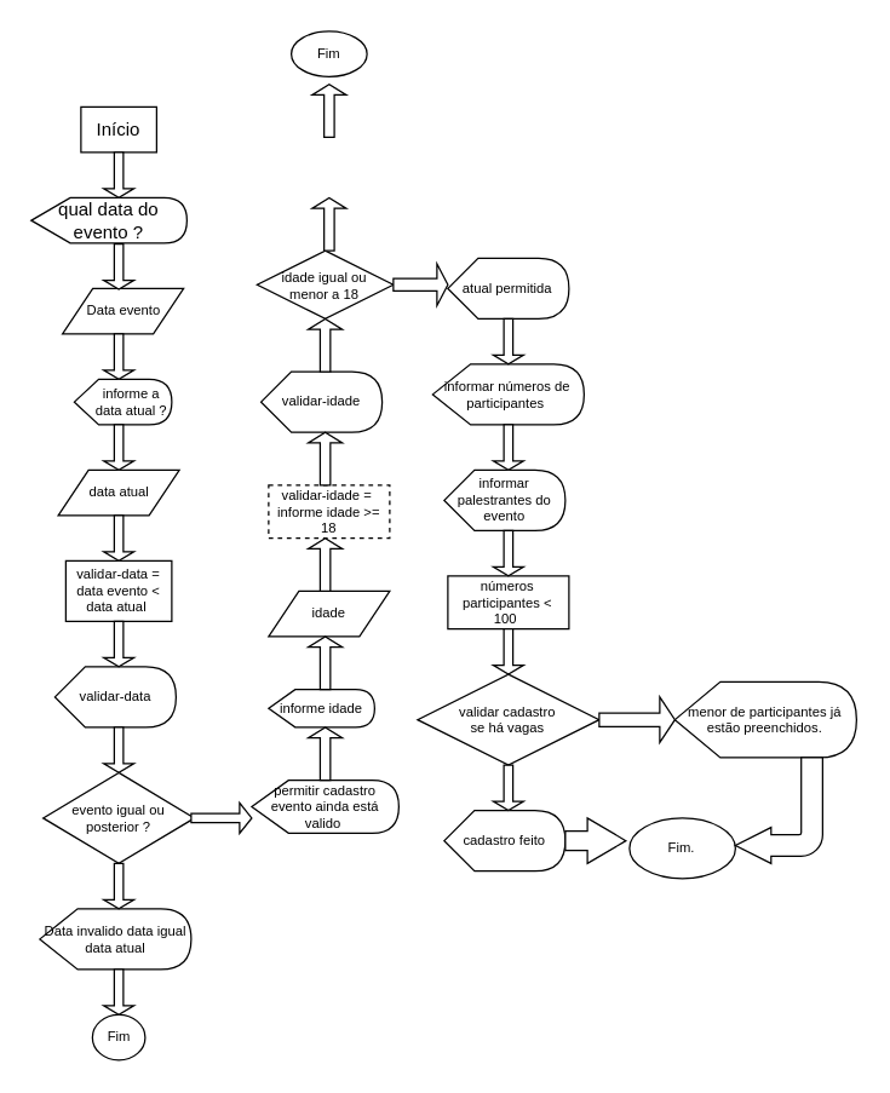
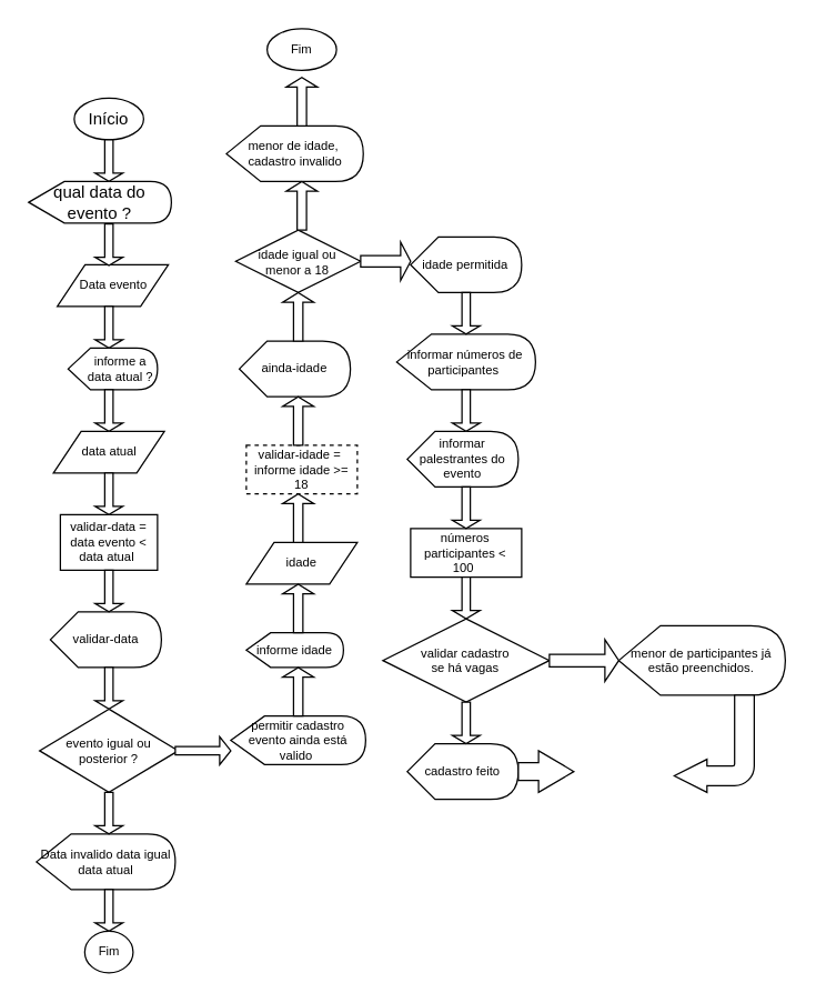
  <mxCell id="0" />
  <mxCell id="1" parent="0" />
- <mxCell id="2" value="&lt;span style=&quot;&quot;&gt;Início&lt;/span&gt;" style="whiteSpace=wrap;html=1;rounded=0;" vertex="1" parent="1"><mxGeometry x="53" y="70" width="50" height="30" as="geometry" /></mxCell>
+ <mxCell id="2" value="&lt;span style=&quot;&quot;&gt;Início&lt;/span&gt;" style="ellipse;whiteSpace=wrap;html=1;" vertex="1" parent="1"><mxGeometry x="53" y="70" width="50" height="30" as="geometry" /></mxCell>
  <mxCell id="3" value="&lt;span style=&quot;&quot;&gt;qual data&amp;nbsp;&lt;/span&gt;&lt;span style=&quot;&quot;&gt;do evento ?&lt;/span&gt;" style="shape=display;whiteSpace=wrap;html=1;" vertex="1" parent="1"><mxGeometry x="20.19" y="130" width="102.81" height="30" as="geometry" /></mxCell>
  <mxCell id="4" value="" style="shape=parallelogram;perimeter=parallelogramPerimeter;whiteSpace=wrap;html=1;fixedSize=1;fontSize=8;" vertex="1" parent="1"><mxGeometry x="40.81" y="190" width="80" height="30" as="geometry" /></mxCell>
  <mxCell id="5" value="Data evento" style="text;html=1;align=center;verticalAlign=middle;resizable=0;points=[];autosize=1;strokeColor=none;fillColor=none;fontSize=9;" vertex="1" parent="1"><mxGeometry x="45.81" y="195" width="70" height="20" as="geometry" /></mxCell>
  <mxCell id="6" value="" style="shape=display;whiteSpace=wrap;html=1;fontSize=8;" vertex="1" parent="1"><mxGeometry x="48.63" y="250" width="64.37" height="30" as="geometry" /></mxCell>
  <mxCell id="7" value="informe a &lt;br&gt;data atual ?" style="text;html=1;align=center;verticalAlign=middle;resizable=0;points=[];autosize=1;strokeColor=none;fillColor=none;fontSize=9;" vertex="1" parent="1"><mxGeometry x="50.81" y="245" width="70" height="40" as="geometry" /></mxCell>
  <mxCell id="8" value="" style="shape=parallelogram;perimeter=parallelogramPerimeter;whiteSpace=wrap;html=1;fixedSize=1;fontSize=8;" vertex="1" parent="1"><mxGeometry x="38" y="310" width="80" height="30" as="geometry" /></mxCell>
  <mxCell id="9" value="data atual" style="text;html=1;align=center;verticalAlign=middle;resizable=0;points=[];autosize=1;strokeColor=none;fillColor=none;fontSize=9;" vertex="1" parent="1"><mxGeometry x="48" y="315" width="60" height="20" as="geometry" /></mxCell>
  <mxCell id="10" value="evento igual ou posterior ?" style="rhombus;whiteSpace=wrap;html=1;fontSize=9;" vertex="1" parent="1"><mxGeometry x="28" y="510" width="100" height="60" as="geometry" /></mxCell>
  <mxCell id="11" value="permitir cadastro evento ainda está valido&amp;nbsp;" style="shape=display;whiteSpace=wrap;html=1;fontSize=9;" vertex="1" parent="1"><mxGeometry x="165.81" y="515" width="97.19" height="35" as="geometry" /></mxCell>
  <mxCell id="12" value="Data invalido data igual data atual" style="shape=display;whiteSpace=wrap;html=1;fontSize=9;direction=east;" vertex="1" parent="1"><mxGeometry x="25.81" y="600" width="100" height="40" as="geometry" /></mxCell>
  <mxCell id="13" value="Fim" style="ellipse;whiteSpace=wrap;html=1;fontSize=9;" vertex="1" parent="1"><mxGeometry x="60.58" y="670" width="34.84" height="30" as="geometry" /></mxCell>
  <mxCell id="14" value="idade" style="shape=parallelogram;perimeter=parallelogramPerimeter;whiteSpace=wrap;html=1;fixedSize=1;fontSize=9;" vertex="1" parent="1"><mxGeometry x="177" y="390" width="80" height="30" as="geometry" /></mxCell>
  <mxCell id="15" value="informe idade" style="shape=display;whiteSpace=wrap;html=1;fontSize=9;" vertex="1" parent="1"><mxGeometry x="177" y="455" width="70" height="25" as="geometry" /></mxCell>
  <mxCell id="16" value="idade igual ou &lt;br&gt;menor a 18" style="rhombus;whiteSpace=wrap;html=1;fontSize=9;" vertex="1" parent="1"><mxGeometry x="169.4" y="165" width="90" height="45" as="geometry" /></mxCell>
  <mxCell id="17" value="Fim" style="ellipse;whiteSpace=wrap;html=1;fontSize=9;" vertex="1" parent="1"><mxGeometry x="192" y="20" width="50" height="30" as="geometry" /></mxCell>
+ <mxCell id="18" value="menor de idade,&amp;nbsp;&lt;br&gt;cadastro invalido" style="shape=display;whiteSpace=wrap;html=1;fontSize=9;" vertex="1" parent="1"><mxGeometry x="162.7" y="90" width="98.6" height="40" as="geometry" /></mxCell>
  <mxCell id="19" value="números participantes &amp;lt; 100&amp;nbsp;" style="rounded=0;whiteSpace=wrap;html=1;fontSize=9;" vertex="1" parent="1"><mxGeometry x="295.4" y="380" width="80" height="35" as="geometry" /></mxCell>
  <mxCell id="20" value="validar-data = data evento &amp;lt; data atual&amp;nbsp;" style="rounded=0;whiteSpace=wrap;html=1;fontSize=9;" vertex="1" parent="1"><mxGeometry x="43" y="370" width="70" height="40" as="geometry" /></mxCell>
  <mxCell id="21" value="validar-data" style="shape=display;whiteSpace=wrap;html=1;fontSize=9;" vertex="1" parent="1"><mxGeometry x="35.81" y="440" width="80" height="40" as="geometry" /></mxCell>
  <mxCell id="22" value="validar-idade =&amp;nbsp; informe idade &amp;gt;= 18" style="rounded=0;whiteSpace=wrap;html=1;fontSize=9;dashed=1;" vertex="1" parent="1"><mxGeometry x="177" y="320" width="80" height="35" as="geometry" /></mxCell>
- <mxCell id="23" value="validar-idade" style="shape=display;whiteSpace=wrap;html=1;fontSize=9;" vertex="1" parent="1"><mxGeometry x="172" y="245" width="80" height="40" as="geometry" /></mxCell>
- <mxCell id="24" value="atual permitida" style="shape=display;whiteSpace=wrap;html=1;fontSize=9;" vertex="1" parent="1"><mxGeometry x="295.4" y="170" width="80" height="40" as="geometry" /></mxCell>
+ <mxCell id="23" value="ainda-idade" style="shape=display;whiteSpace=wrap;html=1;fontSize=9;" vertex="1" parent="1"><mxGeometry x="172" y="245" width="80" height="40" as="geometry" /></mxCell>
+ <mxCell id="24" value="idade permitida" style="shape=display;whiteSpace=wrap;html=1;fontSize=9;" vertex="1" parent="1"><mxGeometry x="295.4" y="170" width="80" height="40" as="geometry" /></mxCell>
  <mxCell id="25" value="informar números de participantes&amp;nbsp;" style="shape=display;whiteSpace=wrap;html=1;fontSize=9;" vertex="1" parent="1"><mxGeometry x="285.4" y="240" width="100" height="40" as="geometry" /></mxCell>
  <mxCell id="26" value="informar palestrantes do evento" style="shape=display;whiteSpace=wrap;html=1;fontSize=9;" vertex="1" parent="1"><mxGeometry x="293" y="310" width="80" height="40" as="geometry" /></mxCell>
  <mxCell id="27" value="validar cadastro &lt;br&gt;se há vagas" style="rhombus;whiteSpace=wrap;html=1;fontSize=9;" vertex="1" parent="1"><mxGeometry x="275.4" y="445" width="120" height="60" as="geometry" /></mxCell>
  <mxCell id="28" value="cadastro feito" style="shape=display;whiteSpace=wrap;html=1;fontSize=9;" vertex="1" parent="1"><mxGeometry x="293" y="535" width="80" height="40" as="geometry" /></mxCell>
  <mxCell id="29" value="menor de participantes já estão preenchidos." style="shape=display;whiteSpace=wrap;html=1;fontSize=9;" vertex="1" parent="1"><mxGeometry x="445.4" y="450" width="120" height="50" as="geometry" /></mxCell>
- <mxCell id="30" value="Fim." style="ellipse;whiteSpace=wrap;html=1;fontSize=9;" vertex="1" parent="1"><mxGeometry x="415.4" y="540" width="70" height="40" as="geometry" /></mxCell>
  <mxCell id="31" value="" style="shape=singleArrow;direction=south;whiteSpace=wrap;html=1;fontSize=12;" vertex="1" parent="1"><mxGeometry x="68" y="100" width="20" height="30" as="geometry" /></mxCell>
  <mxCell id="32" value="" style="shape=singleArrow;direction=south;whiteSpace=wrap;html=1;fontSize=12;" vertex="1" parent="1"><mxGeometry x="68" y="160.5" width="20" height="30" as="geometry" /></mxCell>
  <mxCell id="33" value="" style="shape=singleArrow;direction=south;whiteSpace=wrap;html=1;fontSize=12;" vertex="1" parent="1"><mxGeometry x="68" y="220" width="20" height="30" as="geometry" /></mxCell>
  <mxCell id="34" value="" style="shape=singleArrow;direction=south;whiteSpace=wrap;html=1;fontSize=12;" vertex="1" parent="1"><mxGeometry x="68" y="280" width="20" height="30" as="geometry" /></mxCell>
  <mxCell id="35" value="" style="shape=singleArrow;direction=south;whiteSpace=wrap;html=1;fontSize=12;" vertex="1" parent="1"><mxGeometry x="68" y="340" width="20" height="30" as="geometry" /></mxCell>
  <mxCell id="36" value="" style="shape=singleArrow;direction=south;whiteSpace=wrap;html=1;fontSize=12;" vertex="1" parent="1"><mxGeometry x="68" y="410" width="20" height="30" as="geometry" /></mxCell>
  <mxCell id="37" value="" style="shape=singleArrow;direction=south;whiteSpace=wrap;html=1;fontSize=12;" vertex="1" parent="1"><mxGeometry x="68" y="480" width="20" height="30" as="geometry" /></mxCell>
  <mxCell id="38" value="" style="shape=singleArrow;direction=south;whiteSpace=wrap;html=1;fontSize=12;" vertex="1" parent="1"><mxGeometry x="68" y="570" width="20" height="30" as="geometry" /></mxCell>
  <mxCell id="39" value="" style="shape=singleArrow;direction=south;whiteSpace=wrap;html=1;fontSize=12;" vertex="1" parent="1"><mxGeometry x="68" y="640" width="20" height="30" as="geometry" /></mxCell>
  <mxCell id="40" value="" style="shape=singleArrow;whiteSpace=wrap;html=1;fontSize=12;" vertex="1" parent="1"><mxGeometry x="125.81" y="530" width="40" height="20" as="geometry" /></mxCell>
  <mxCell id="41" value="" style="shape=singleArrow;direction=north;whiteSpace=wrap;html=1;fontSize=12;" vertex="1" parent="1"><mxGeometry x="203.15" y="480" width="22.5" height="35" as="geometry" /></mxCell>
  <mxCell id="42" value="" style="shape=singleArrow;direction=north;whiteSpace=wrap;html=1;fontSize=12;" vertex="1" parent="1"><mxGeometry x="203.15" y="420" width="22.5" height="35" as="geometry" /></mxCell>
  <mxCell id="43" value="" style="shape=singleArrow;direction=north;whiteSpace=wrap;html=1;fontSize=12;" vertex="1" parent="1"><mxGeometry x="203.15" y="355" width="22.5" height="35" as="geometry" /></mxCell>
  <mxCell id="44" value="" style="shape=singleArrow;direction=north;whiteSpace=wrap;html=1;fontSize=12;" vertex="1" parent="1"><mxGeometry x="203.15" y="285" width="22.5" height="35" as="geometry" /></mxCell>
  <mxCell id="45" value="" style="shape=singleArrow;direction=north;whiteSpace=wrap;html=1;fontSize=12;" vertex="1" parent="1"><mxGeometry x="203.15" y="210" width="22.5" height="35" as="geometry" /></mxCell>
  <mxCell id="46" value="" style="shape=singleArrow;direction=north;whiteSpace=wrap;html=1;fontSize=12;" vertex="1" parent="1"><mxGeometry x="205.75" y="130" width="22.5" height="35" as="geometry" /></mxCell>
  <mxCell id="47" value="" style="shape=singleArrow;direction=north;whiteSpace=wrap;html=1;fontSize=12;" vertex="1" parent="1"><mxGeometry x="205.75" y="55" width="22.5" height="35" as="geometry" /></mxCell>
  <mxCell id="48" value="" style="shape=singleArrow;whiteSpace=wrap;html=1;fontSize=12;" vertex="1" parent="1"><mxGeometry x="259.4" y="173.75" width="36" height="27.5" as="geometry" /></mxCell>
  <mxCell id="49" value="" style="shape=singleArrow;direction=south;whiteSpace=wrap;html=1;fontSize=12;" vertex="1" parent="1"><mxGeometry x="325.4" y="210" width="20" height="30" as="geometry" /></mxCell>
  <mxCell id="50" value="" style="shape=singleArrow;direction=south;whiteSpace=wrap;html=1;fontSize=12;" vertex="1" parent="1"><mxGeometry x="325.4" y="280" width="20" height="30" as="geometry" /></mxCell>
  <mxCell id="51" value="" style="shape=singleArrow;direction=south;whiteSpace=wrap;html=1;fontSize=12;" vertex="1" parent="1"><mxGeometry x="325.4" y="350" width="20" height="30" as="geometry" /></mxCell>
  <mxCell id="52" value="" style="shape=singleArrow;direction=south;whiteSpace=wrap;html=1;fontSize=12;" vertex="1" parent="1"><mxGeometry x="325.4" y="415" width="20" height="30" as="geometry" /></mxCell>
  <mxCell id="53" value="" style="shape=singleArrow;direction=south;whiteSpace=wrap;html=1;fontSize=12;" vertex="1" parent="1"><mxGeometry x="325.4" y="505" width="20" height="30" as="geometry" /></mxCell>
  <mxCell id="54" value="" style="shape=singleArrow;whiteSpace=wrap;html=1;fontSize=12;" vertex="1" parent="1"><mxGeometry x="395.4" y="460" width="50" height="30" as="geometry" /></mxCell>
  <mxCell id="55" value="" style="html=1;shadow=0;dashed=0;align=center;verticalAlign=middle;shape=mxgraph.arrows2.bendArrow;dy=7.07;dx=23.55;notch=0;arrowHead=23.79;rounded=1;fontSize=12;direction=west;strokeWidth=1;" vertex="1" parent="1"><mxGeometry x="485.4" y="500" width="57.6" height="70" as="geometry" /></mxCell>
  <mxCell id="56" value="" style="html=1;shadow=0;dashed=0;align=center;verticalAlign=middle;shape=mxgraph.arrows2.arrow;dy=0.57;dx=25.41;notch=0;fontSize=12;strokeWidth=1;" vertex="1" parent="1"><mxGeometry x="373" y="540" width="40" height="30" as="geometry" /></mxCell>
